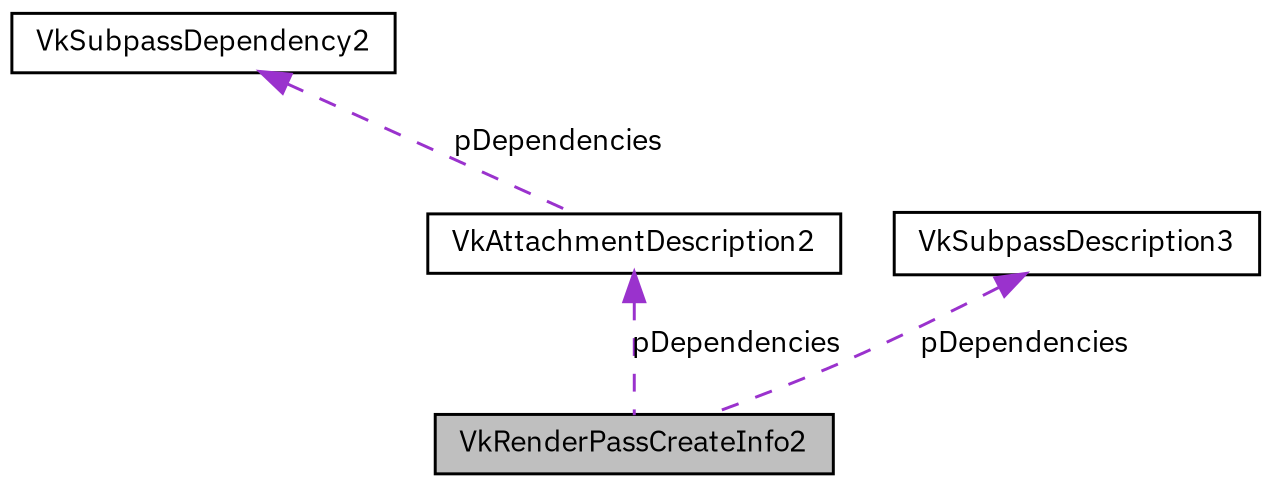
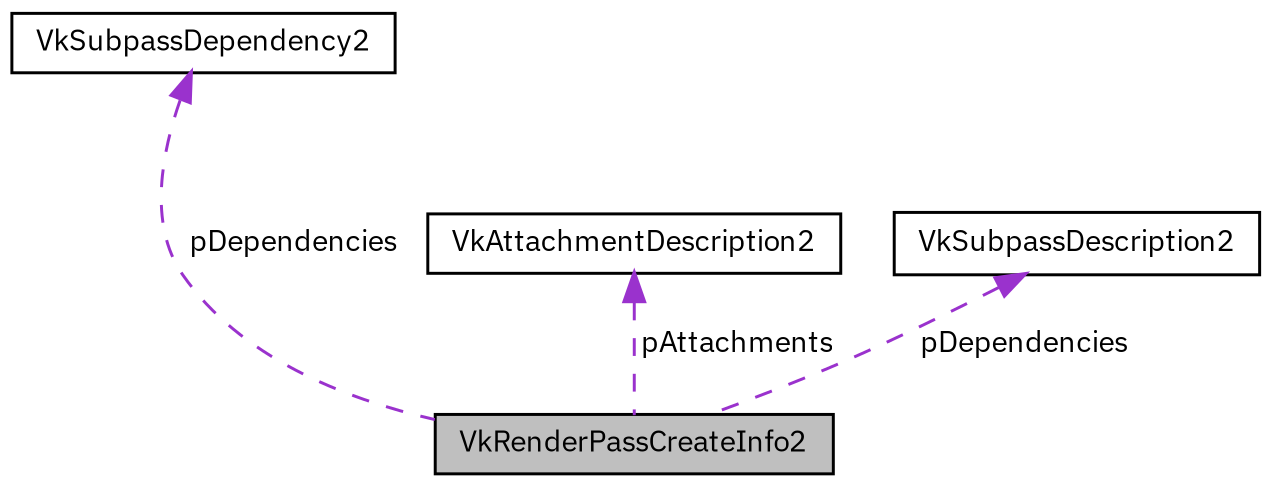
  digraph {
    fontname="IBM Plex Sans"
    node [color=black fillcolor=white fontname="IBM Plex Sans" fontsize=10 shape=record style=filled]
    edge [color=darkorchid3 dir=back fontname="IBM Plex Sans" fontsize=10 labelfontname=Helvetica labelfontsize=10 style=dashed]
    n1 [fillcolor=grey75 fontcolor=black height=0.2 label=VkRenderPassCreateInfo2 width=0.4]
    n2 [height=0.2 label=VkAttachmentDescription2 width=0.4]
-   n3 [height=0.2 label=VkSubpassDescription3 width=0.4]
+   n3 [height=0.2 label=VkSubpassDescription2 width=0.4]
    n4 [height=0.2 label=VkSubpassDependency2 width=0.4]
-   n2 -> n1 [label=" pDependencies"]
+   n2 -> n1 [label=" pAttachments"]
    n3 -> n1 [label=" pDependencies"]
-   n4 -> n2 [label=" pDependencies"]
+   n4 -> n1 [label=" pDependencies"]
  }
